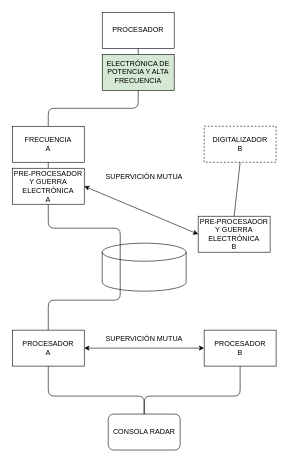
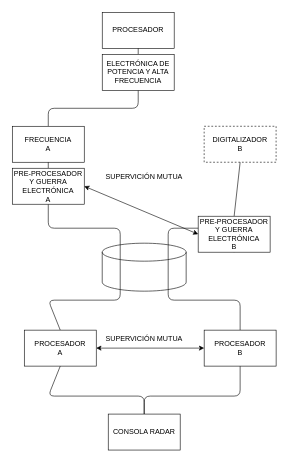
  <mxCell id="0" />
  <mxCell id="1" parent="0" />
  <mxCell id="2" value="" style="shape=cylinder3;whiteSpace=wrap;html=1;boundedLbl=1;backgroundOutline=1;size=15;" vertex="1" parent="1"><mxGeometry x="170" y="405" width="140" height="80" as="geometry" /></mxCell>
  <mxCell id="3" value="PROCESADOR" style="rounded=0;whiteSpace=wrap;html=1;" vertex="1" parent="1"><mxGeometry x="170" y="20" width="120" height="60" as="geometry" /></mxCell>
  <mxCell id="4" style="edgeStyle=none;html=1;exitX=0.5;exitY=1;exitDx=0;exitDy=0;entryX=0.5;entryY=0;entryDx=0;entryDy=0;endArrow=none;endFill=0;" edge="1" parent="1" source="6" target="7"><mxGeometry relative="1" as="geometry"><Array as="points"><mxPoint x="230" y="180" /><mxPoint x="80" y="180" /></Array></mxGeometry></mxCell>
  <mxCell id="5" style="edgeStyle=none;html=1;exitX=0.5;exitY=0;exitDx=0;exitDy=0;entryX=0.5;entryY=1;entryDx=0;entryDy=0;endArrow=none;endFill=0;" edge="1" parent="1" source="6" target="3"><mxGeometry relative="1" as="geometry" /></mxCell>
- <mxCell id="6" value="ELECTRÓNICA DE POTENCIA Y ALTA FRECUENCIA" style="rounded=0;whiteSpace=wrap;html=1;fillColor=#d5e8d4;" vertex="1" parent="1"><mxGeometry x="170" y="90" width="120" height="60" as="geometry" /></mxCell>
+ <mxCell id="6" value="ELECTRÓNICA DE POTENCIA Y ALTA FRECUENCIA" style="rounded=0;whiteSpace=wrap;html=1;" vertex="1" parent="1"><mxGeometry x="170" y="90" width="120" height="60" as="geometry" /></mxCell>
  <mxCell id="7" value="FRECUENCIA&lt;br&gt;A" style="rounded=0;whiteSpace=wrap;html=1;" vertex="1" parent="1"><mxGeometry x="20" y="210" width="120" height="60" as="geometry" /></mxCell>
  <mxCell id="8" value="DIGITALIZADOR&lt;br&gt;B" style="rounded=0;whiteSpace=wrap;html=1;dashed=1;" vertex="1" parent="1"><mxGeometry x="340" y="210" width="120" height="60" as="geometry" /></mxCell>
  <mxCell id="9" style="edgeStyle=none;html=1;exitX=0.5;exitY=1;exitDx=0;exitDy=0;entryX=0.5;entryY=0;entryDx=0;entryDy=0;endArrow=none;endFill=0;" edge="1" parent="1" source="12" target="18"><mxGeometry relative="1" as="geometry"><Array as="points"><mxPoint x="80" y="380" /><mxPoint x="200" y="380" /><mxPoint x="200" y="500" /><mxPoint x="80" y="500" /></Array></mxGeometry></mxCell>
  <mxCell id="10" style="edgeStyle=none;html=1;exitX=0.5;exitY=0;exitDx=0;exitDy=0;entryX=0.5;entryY=1;entryDx=0;entryDy=0;endArrow=none;endFill=0;" edge="1" parent="1" source="12" target="7"><mxGeometry relative="1" as="geometry" /></mxCell>
  <mxCell id="11" style="edgeStyle=none;html=1;exitX=1;exitY=0.5;exitDx=0;exitDy=0;entryX=0;entryY=0.5;entryDx=0;entryDy=0;endArrow=classic;endFill=1;startArrow=classic;startFill=1;" edge="1" parent="1" source="12" target="15"><mxGeometry relative="1" as="geometry" /></mxCell>
  <mxCell id="12" value="PRE-PROCESADOR Y GUERRA ELECTRÓNICA&lt;br&gt;A" style="rounded=0;whiteSpace=wrap;html=1;" vertex="1" parent="1"><mxGeometry x="20" y="280" width="120" height="60" as="geometry" /></mxCell>
+ <mxCell id="13" style="edgeStyle=none;html=1;exitX=0.5;exitY=1;exitDx=0;exitDy=0;endArrow=none;endFill=0;" edge="1" parent="1" source="15" target="20"><mxGeometry relative="1" as="geometry"><Array as="points"><mxPoint x="400" y="380" /><mxPoint x="280" y="380" /><mxPoint x="280" y="500" /><mxPoint x="400" y="500" /></Array></mxGeometry></mxCell>
  <mxCell id="14" style="edgeStyle=none;html=1;exitX=0.5;exitY=0;exitDx=0;exitDy=0;entryX=0.5;entryY=1;entryDx=0;entryDy=0;endArrow=none;endFill=0;" edge="1" parent="1" source="15" target="8"><mxGeometry relative="1" as="geometry" /></mxCell>
  <mxCell id="15" value="PRE-PROCESADOR Y GUERRA ELECTRÓNICA&lt;br&gt;B" style="rounded=0;whiteSpace=wrap;html=1;" vertex="1" parent="1"><mxGeometry x="330" y="360" width="120" height="60" as="geometry" /></mxCell>
  <mxCell id="16" style="edgeStyle=none;html=1;exitX=1;exitY=0.5;exitDx=0;exitDy=0;entryX=0;entryY=0.5;entryDx=0;entryDy=0;endArrow=classic;endFill=1;startArrow=classic;startFill=1;" edge="1" parent="1" source="18" target="20"><mxGeometry relative="1" as="geometry" /></mxCell>
  <mxCell id="17" style="edgeStyle=none;html=1;exitX=0.5;exitY=1;exitDx=0;exitDy=0;entryX=0.5;entryY=0;entryDx=0;entryDy=0;endArrow=none;endFill=0;" edge="1" parent="1" source="18" target="21"><mxGeometry relative="1" as="geometry"><Array as="points"><mxPoint x="80" y="660" /><mxPoint x="240" y="660" /></Array></mxGeometry></mxCell>
- <mxCell id="18" value="PROCESADOR&lt;br&gt;A" style="rounded=0;whiteSpace=wrap;html=1;" vertex="1" parent="1"><mxGeometry x="20" y="550" width="120" height="60" as="geometry" /></mxCell>
+ <mxCell id="18" value="PROCESADOR&lt;br&gt;A" style="rounded=0;whiteSpace=wrap;html=1;" vertex="1" parent="1"><mxGeometry x="40" y="550" width="120" height="60" as="geometry" /></mxCell>
  <mxCell id="19" style="edgeStyle=none;html=1;exitX=0.5;exitY=1;exitDx=0;exitDy=0;entryX=0.5;entryY=0;entryDx=0;entryDy=0;endArrow=none;endFill=0;" edge="1" parent="1" source="20" target="21"><mxGeometry relative="1" as="geometry"><Array as="points"><mxPoint x="400" y="660" /><mxPoint x="240" y="660" /></Array></mxGeometry></mxCell>
  <mxCell id="20" value="PROCESADOR&lt;br&gt;B" style="rounded=0;whiteSpace=wrap;html=1;" vertex="1" parent="1"><mxGeometry x="340" y="550" width="120" height="60" as="geometry" /></mxCell>
- <mxCell id="21" value="CONSOLA RADAR" style="whiteSpace=wrap;html=1;rounded=1;" vertex="1" parent="1"><mxGeometry x="180" y="690" width="120" height="60" as="geometry" /></mxCell>
+ <mxCell id="21" value="CONSOLA RADAR" style="rounded=0;whiteSpace=wrap;html=1;" vertex="1" parent="1"><mxGeometry x="180" y="690" width="120" height="60" as="geometry" /></mxCell>
  <mxCell id="22" value="SUPERVICIÓN MUTUA" style="text;html=1;strokeColor=none;fillColor=none;align=center;verticalAlign=middle;whiteSpace=wrap;rounded=0;" vertex="1" parent="1"><mxGeometry x="170" y="280" width="140" height="30" as="geometry" /></mxCell>
  <mxCell id="23" value="SUPERVICIÓN MUTUA" style="text;html=1;strokeColor=none;fillColor=none;align=center;verticalAlign=middle;whiteSpace=wrap;rounded=0;" vertex="1" parent="1"><mxGeometry x="170" y="550" width="140" height="30" as="geometry" /></mxCell>
